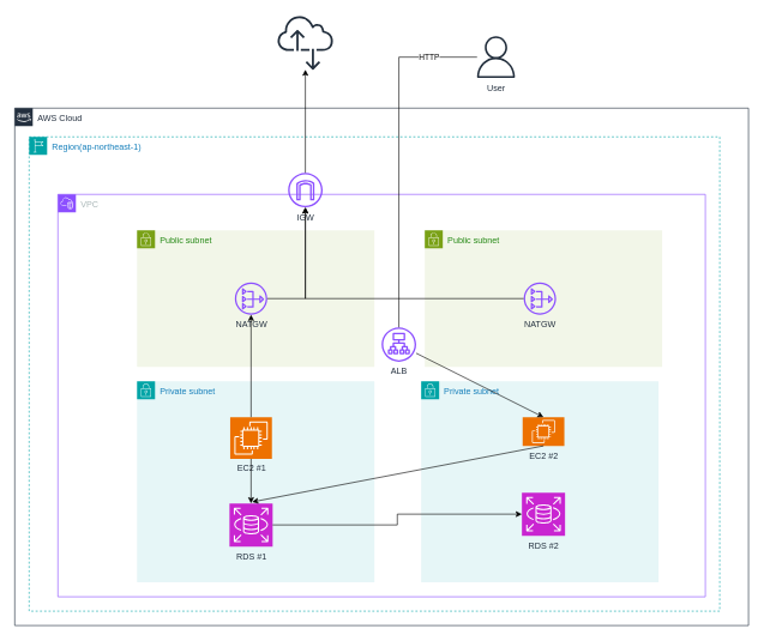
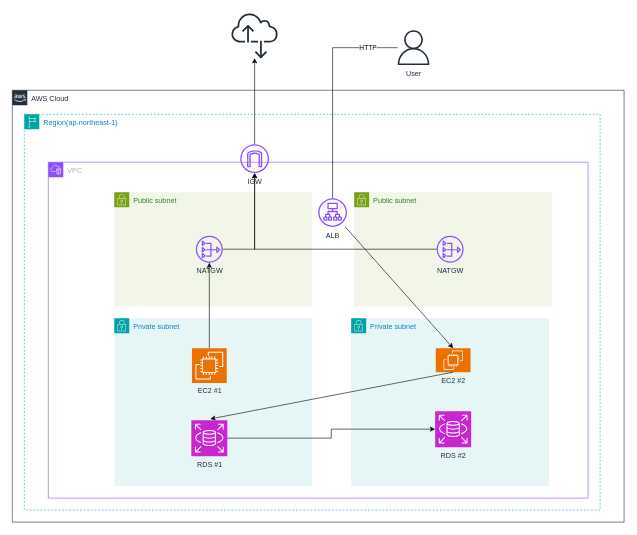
  <mxCell id="0" />
  <mxCell id="1" parent="0" />
  <mxCell id="2" value="AWS Cloud" style="points=[[0,0],[0.25,0],[0.5,0],[0.75,0],[1,0],[1,0.25],[1,0.5],[1,0.75],[1,1],[0.75,1],[0.5,1],[0.25,1],[0,1],[0,0.75],[0,0.5],[0,0.25]];outlineConnect=0;gradientColor=none;html=1;whiteSpace=wrap;fontSize=12;fontStyle=0;container=1;pointerEvents=0;collapsible=0;recursiveResize=0;shape=mxgraph.aws4.group;grIcon=mxgraph.aws4.group_aws_cloud_alt;strokeColor=#232F3E;fillColor=none;verticalAlign=top;align=left;spacingLeft=30;fontColor=#232F3E;dashed=0;movable=1;resizable=1;rotatable=1;deletable=1;editable=1;locked=0;connectable=1;" vertex="1" parent="1"><mxGeometry x="20" y="150" width="1020" height="720" as="geometry" /></mxCell>
  <mxCell id="3" value="Region(ap-northeast-1)" style="points=[[0,0],[0.25,0],[0.5,0],[0.75,0],[1,0],[1,0.25],[1,0.5],[1,0.75],[1,1],[0.75,1],[0.5,1],[0.25,1],[0,1],[0,0.75],[0,0.5],[0,0.25]];outlineConnect=0;gradientColor=none;html=1;whiteSpace=wrap;fontSize=12;fontStyle=0;container=1;pointerEvents=0;collapsible=0;recursiveResize=0;shape=mxgraph.aws4.group;grIcon=mxgraph.aws4.group_region;strokeColor=#00A4A6;fillColor=none;verticalAlign=top;align=left;spacingLeft=30;fontColor=#147EBA;dashed=1;movable=1;resizable=1;rotatable=1;deletable=1;editable=1;locked=0;connectable=1;" vertex="1" parent="2"><mxGeometry x="20" y="40" width="960" height="660" as="geometry" /></mxCell>
  <mxCell id="4" value="VPC" style="points=[[0,0],[0.25,0],[0.5,0],[0.75,0],[1,0],[1,0.25],[1,0.5],[1,0.75],[1,1],[0.75,1],[0.5,1],[0.25,1],[0,1],[0,0.75],[0,0.5],[0,0.25]];outlineConnect=0;gradientColor=none;html=1;whiteSpace=wrap;fontSize=12;fontStyle=0;container=1;pointerEvents=0;collapsible=0;recursiveResize=0;shape=mxgraph.aws4.group;grIcon=mxgraph.aws4.group_vpc2;strokeColor=#8C4FFF;fillColor=none;verticalAlign=top;align=left;spacingLeft=30;fontColor=#AAB7B8;dashed=0;" vertex="1" parent="3"><mxGeometry x="40" y="80" width="900" height="560" as="geometry" /></mxCell>
- <mxCell id="5" value="ALB" style="sketch=0;outlineConnect=0;fontColor=#232F3E;gradientColor=none;fillColor=#8C4FFF;strokeColor=none;dashed=0;verticalLabelPosition=bottom;verticalAlign=top;align=center;html=1;fontSize=12;fontStyle=0;aspect=fixed;pointerEvents=1;shape=mxgraph.aws4.application_load_balancer;" vertex="1" parent="4"><mxGeometry x="450" y="185" width="48" height="48" as="geometry" /></mxCell>
+ <mxCell id="5" value="ALB" style="sketch=0;outlineConnect=0;fontColor=#232F3E;gradientColor=none;fillColor=#8C4FFF;strokeColor=none;dashed=0;verticalLabelPosition=bottom;verticalAlign=top;align=center;html=1;fontSize=12;fontStyle=0;aspect=fixed;pointerEvents=1;shape=mxgraph.aws4.application_load_balancer;" vertex="1" parent="4"><mxGeometry x="450" y="60" width="48" height="48" as="geometry" /></mxCell>
  <mxCell id="6" value="" style="sketch=0;points=[[0,0,0],[0.25,0,0],[0.5,0,0],[0.75,0,0],[1,0,0],[0,1,0],[0.25,1,0],[0.5,1,0],[0.75,1,0],[1,1,0],[0,0.25,0],[0,0.5,0],[0,0.75,0],[1,0.25,0],[1,0.5,0],[1,0.75,0]];outlineConnect=0;fontColor=#232F3E;fillColor=#ED7100;strokeColor=#ffffff;dashed=0;verticalLabelPosition=bottom;verticalAlign=top;align=center;html=1;fontSize=12;fontStyle=0;aspect=fixed;shape=mxgraph.aws4.resourceIcon;resIcon=mxgraph.aws4.ec2;" vertex="1" parent="3"><mxGeometry x="286" y="460" width="48" height="48" as="geometry" /></mxCell>
  <mxCell id="7" value="Private subnet" style="points=[[0,0],[0.25,0],[0.5,0],[0.75,0],[1,0],[1,0.25],[1,0.5],[1,0.75],[1,1],[0.75,1],[0.5,1],[0.25,1],[0,1],[0,0.75],[0,0.5],[0,0.25]];outlineConnect=0;gradientColor=none;html=1;whiteSpace=wrap;fontSize=12;fontStyle=0;container=1;pointerEvents=0;collapsible=0;recursiveResize=0;shape=mxgraph.aws4.group;grIcon=mxgraph.aws4.group_security_group;grStroke=0;strokeColor=#00A4A6;fillColor=#E6F6F7;verticalAlign=top;align=left;spacingLeft=30;fontColor=#147EBA;dashed=0;" vertex="1" parent="3"><mxGeometry x="150" y="340" width="330" height="280" as="geometry" /></mxCell>
  <mxCell id="8" value="EC2 #1" style="sketch=0;points=[[0,0,0],[0.25,0,0],[0.5,0,0],[0.75,0,0],[1,0,0],[0,1,0],[0.25,1,0],[0.5,1,0],[0.75,1,0],[1,1,0],[0,0.25,0],[0,0.5,0],[0,0.75,0],[1,0.25,0],[1,0.5,0],[1,0.75,0]];outlineConnect=0;fontColor=#232F3E;fillColor=#ED7100;strokeColor=#ffffff;dashed=0;verticalLabelPosition=bottom;verticalAlign=top;align=center;html=1;fontSize=12;fontStyle=0;aspect=fixed;shape=mxgraph.aws4.resourceIcon;resIcon=mxgraph.aws4.ec2;" vertex="1" parent="7"><mxGeometry x="129.5" y="50" width="58" height="58" as="geometry" /></mxCell>
  <mxCell id="9" value="RDS #1" style="sketch=0;points=[[0,0,0],[0.25,0,0],[0.5,0,0],[0.75,0,0],[1,0,0],[0,1,0],[0.25,1,0],[0.5,1,0],[0.75,1,0],[1,1,0],[0,0.25,0],[0,0.5,0],[0,0.75,0],[1,0.25,0],[1,0.5,0],[1,0.75,0]];outlineConnect=0;fontColor=#232F3E;fillColor=#C925D1;strokeColor=#ffffff;dashed=0;verticalLabelPosition=bottom;verticalAlign=top;align=center;html=1;fontSize=12;fontStyle=0;aspect=fixed;shape=mxgraph.aws4.resourceIcon;resIcon=mxgraph.aws4.rds;" vertex="1" parent="7"><mxGeometry x="128.5" y="170" width="60" height="60" as="geometry" /></mxCell>
- <mxCell id="10" style="rounded=0;orthogonalLoop=1;jettySize=auto;html=1;entryX=0.5;entryY=0;entryDx=0;entryDy=0;entryPerimeter=0;" edge="1" parent="7" source="8" target="9"><mxGeometry relative="1" as="geometry" /></mxCell>
  <mxCell id="11" value="Private subnet" style="points=[[0,0],[0.25,0],[0.5,0],[0.75,0],[1,0],[1,0.25],[1,0.5],[1,0.75],[1,1],[0.75,1],[0.5,1],[0.25,1],[0,1],[0,0.75],[0,0.5],[0,0.25]];outlineConnect=0;gradientColor=none;html=1;whiteSpace=wrap;fontSize=12;fontStyle=0;container=1;pointerEvents=0;collapsible=0;recursiveResize=0;shape=mxgraph.aws4.group;grIcon=mxgraph.aws4.group_security_group;grStroke=0;strokeColor=#00A4A6;fillColor=#E6F6F7;verticalAlign=top;align=left;spacingLeft=30;fontColor=#147EBA;dashed=0;" vertex="1" parent="3"><mxGeometry x="545" y="340" width="330" height="280" as="geometry" /></mxCell>
  <mxCell id="12" value="EC2 #2" style="sketch=0;points=[[0,0,0],[0.25,0,0],[0.5,0,0],[0.75,0,0],[1,0,0],[0,1,0],[0.25,1,0],[0.5,1,0],[0.75,1,0],[1,1,0],[0,0.25,0],[0,0.5,0],[0,0.75,0],[1,0.25,0],[1,0.5,0],[1,0.75,0]];outlineConnect=0;fontColor=#232F3E;fillColor=#ED7100;strokeColor=#ffffff;dashed=0;verticalLabelPosition=bottom;verticalAlign=top;align=center;html=1;fontSize=12;fontStyle=0;aspect=fixed;shape=mxgraph.aws4.resourceIcon;resIcon=mxgraph.aws4.ec2;" vertex="1" parent="11"><mxGeometry x="141" y="50" width="58" height="40" as="geometry" /></mxCell>
  <mxCell id="13" value="RDS #2" style="sketch=0;points=[[0,0,0],[0.25,0,0],[0.5,0,0],[0.75,0,0],[1,0,0],[0,1,0],[0.25,1,0],[0.5,1,0],[0.75,1,0],[1,1,0],[0,0.25,0],[0,0.5,0],[0,0.75,0],[1,0.25,0],[1,0.5,0],[1,0.75,0]];outlineConnect=0;fontColor=#232F3E;fillColor=#C925D1;strokeColor=#ffffff;dashed=0;verticalLabelPosition=bottom;verticalAlign=top;align=center;html=1;fontSize=12;fontStyle=0;aspect=fixed;shape=mxgraph.aws4.resourceIcon;resIcon=mxgraph.aws4.rds;" vertex="1" parent="11"><mxGeometry x="140" y="155" width="60" height="60" as="geometry" /></mxCell>
  <mxCell id="14" value="Public subnet" style="points=[[0,0],[0.25,0],[0.5,0],[0.75,0],[1,0],[1,0.25],[1,0.5],[1,0.75],[1,1],[0.75,1],[0.5,1],[0.25,1],[0,1],[0,0.75],[0,0.5],[0,0.25]];outlineConnect=0;gradientColor=none;html=1;whiteSpace=wrap;fontSize=12;fontStyle=0;container=1;pointerEvents=0;collapsible=0;recursiveResize=0;shape=mxgraph.aws4.group;grIcon=mxgraph.aws4.group_security_group;grStroke=0;strokeColor=#7AA116;fillColor=#F2F6E8;verticalAlign=top;align=left;spacingLeft=30;fontColor=#248814;dashed=0;" vertex="1" parent="3"><mxGeometry x="150" y="130" width="330" height="190" as="geometry" /></mxCell>
  <mxCell id="15" value="NATGW" style="sketch=0;outlineConnect=0;fontColor=#232F3E;gradientColor=none;fillColor=#8C4FFF;strokeColor=none;dashed=0;verticalLabelPosition=bottom;verticalAlign=top;align=center;html=1;fontSize=12;fontStyle=0;aspect=fixed;pointerEvents=1;shape=mxgraph.aws4.nat_gateway;" vertex="1" parent="14"><mxGeometry x="136" y="72.5" width="45" height="45" as="geometry" /></mxCell>
  <mxCell id="16" value="Public subnet" style="points=[[0,0],[0.25,0],[0.5,0],[0.75,0],[1,0],[1,0.25],[1,0.5],[1,0.75],[1,1],[0.75,1],[0.5,1],[0.25,1],[0,1],[0,0.75],[0,0.5],[0,0.25]];outlineConnect=0;gradientColor=none;html=1;whiteSpace=wrap;fontSize=12;fontStyle=0;container=1;pointerEvents=0;collapsible=0;recursiveResize=0;shape=mxgraph.aws4.group;grIcon=mxgraph.aws4.group_security_group;grStroke=0;strokeColor=#7AA116;fillColor=#F2F6E8;verticalAlign=top;align=left;spacingLeft=30;fontColor=#248814;dashed=0;" vertex="1" parent="3"><mxGeometry x="550" y="130" width="330" height="190" as="geometry" /></mxCell>
  <mxCell id="17" value="NATGW" style="sketch=0;outlineConnect=0;fontColor=#232F3E;gradientColor=none;fillColor=#8C4FFF;strokeColor=none;dashed=0;verticalLabelPosition=bottom;verticalAlign=top;align=center;html=1;fontSize=12;fontStyle=0;aspect=fixed;pointerEvents=1;shape=mxgraph.aws4.nat_gateway;" vertex="1" parent="16"><mxGeometry x="137.5" y="72.5" width="45" height="45" as="geometry" /></mxCell>
  <mxCell id="18" value="IGW" style="sketch=0;outlineConnect=0;fontColor=#232F3E;gradientColor=none;fillColor=#8C4FFF;strokeColor=none;dashed=0;verticalLabelPosition=bottom;verticalAlign=top;align=center;html=1;fontSize=12;fontStyle=0;aspect=fixed;pointerEvents=1;shape=mxgraph.aws4.internet_gateway;" vertex="1" parent="3"><mxGeometry x="360" y="50" width="48" height="48" as="geometry" /></mxCell>
  <mxCell id="19" style="rounded=0;orthogonalLoop=1;jettySize=auto;html=1;entryX=0.5;entryY=0;entryDx=0;entryDy=0;entryPerimeter=0;" edge="1" parent="3" source="5" target="12"><mxGeometry relative="1" as="geometry" /></mxCell>
  <mxCell id="20" style="rounded=0;orthogonalLoop=1;jettySize=auto;html=1;entryX=0.5;entryY=1;entryDx=0;entryDy=0;entryPerimeter=0;exitX=0.5;exitY=1;exitDx=0;exitDy=0;exitPerimeter=0;" edge="1" parent="3" source="12" target="6"><mxGeometry relative="1" as="geometry" /></mxCell>
  <mxCell id="21" style="edgeStyle=orthogonalEdgeStyle;rounded=0;orthogonalLoop=1;jettySize=auto;html=1;" edge="1" parent="3" source="9" target="13"><mxGeometry relative="1" as="geometry" /></mxCell>
  <mxCell id="22" style="edgeStyle=orthogonalEdgeStyle;rounded=0;orthogonalLoop=1;jettySize=auto;html=1;" edge="1" parent="3" source="8" target="15"><mxGeometry relative="1" as="geometry" /></mxCell>
  <mxCell id="23" style="edgeStyle=orthogonalEdgeStyle;rounded=0;orthogonalLoop=1;jettySize=auto;html=1;" edge="1" parent="3" source="15" target="18"><mxGeometry relative="1" as="geometry" /></mxCell>
  <mxCell id="24" style="edgeStyle=orthogonalEdgeStyle;rounded=0;orthogonalLoop=1;jettySize=auto;html=1;" edge="1" parent="3" source="17" target="18"><mxGeometry relative="1" as="geometry" /></mxCell>
  <mxCell id="25" style="edgeStyle=orthogonalEdgeStyle;rounded=0;orthogonalLoop=1;jettySize=auto;html=1;endArrow=none;" edge="1" parent="1" source="27" target="5"><mxGeometry relative="1" as="geometry"><mxPoint x="570" y="130" as="targetPoint" /></mxGeometry></mxCell>
  <mxCell id="26" value="HTTP" style="edgeLabel;html=1;align=center;verticalAlign=middle;resizable=0;points=[];" vertex="1" connectable="0" parent="25"><mxGeometry x="-0.722" relative="1" as="geometry"><mxPoint as="offset" /></mxGeometry></mxCell>
  <mxCell id="27" value="User" style="sketch=0;outlineConnect=0;fontColor=#232F3E;gradientColor=none;fillColor=#232F3D;strokeColor=none;dashed=0;verticalLabelPosition=bottom;verticalAlign=top;align=center;html=1;fontSize=12;fontStyle=0;aspect=fixed;pointerEvents=1;shape=mxgraph.aws4.user;" vertex="1" parent="1"><mxGeometry x="660" y="50" width="58" height="58" as="geometry" /></mxCell>
  <mxCell id="28" value="" style="sketch=0;outlineConnect=0;fontColor=#232F3E;gradientColor=none;fillColor=#232F3D;strokeColor=none;dashed=0;verticalLabelPosition=bottom;verticalAlign=top;align=center;html=1;fontSize=12;fontStyle=0;aspect=fixed;pointerEvents=1;shape=mxgraph.aws4.internet_alt2;" vertex="1" parent="1"><mxGeometry x="385" y="20" width="78" height="78" as="geometry" /></mxCell>
  <mxCell id="29" style="edgeStyle=orthogonalEdgeStyle;rounded=0;orthogonalLoop=1;jettySize=auto;html=1;" edge="1" parent="1" source="18" target="28"><mxGeometry relative="1" as="geometry" /></mxCell>
